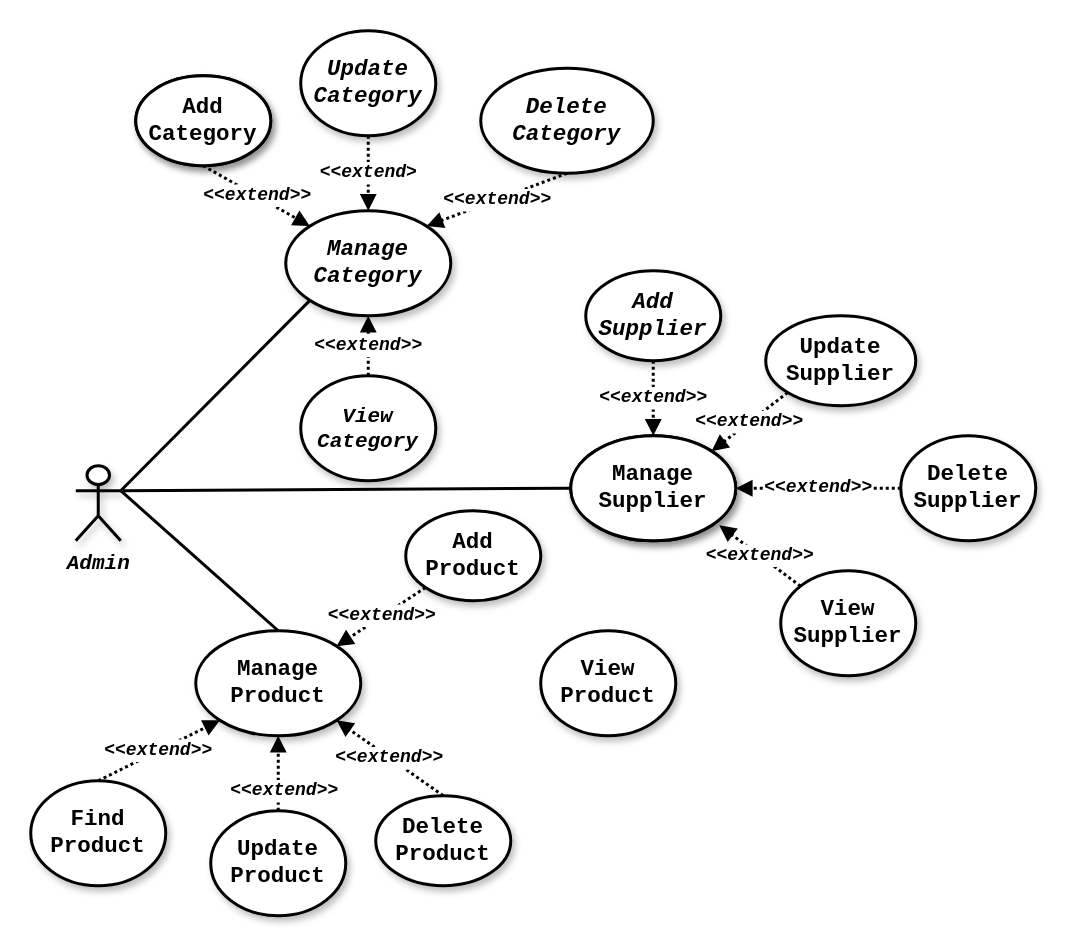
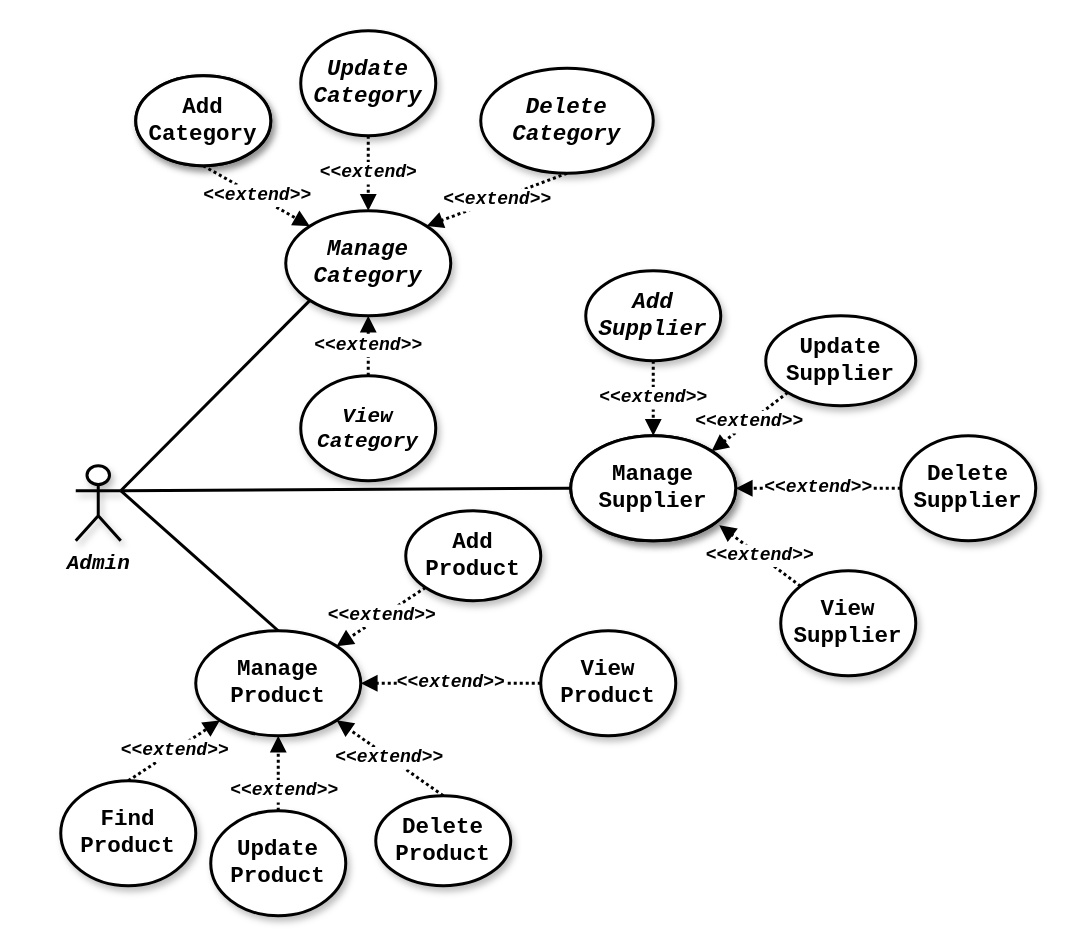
  <mxCell id="0" />
  <mxCell id="1" parent="0" />
  <mxCell id="2" value="Admin" style="shape=umlActor;verticalLabelPosition=bottom;verticalAlign=top;html=1;outlineConnect=0;strokeWidth=2;shadow=1;fontStyle=3;fontFamily=Courier New;fontSize=14;" vertex="1" parent="1"><mxGeometry x="50" y="310" width="30" height="50" as="geometry" /></mxCell>
  <mxCell id="3" value="Manage Category" style="ellipse;whiteSpace=wrap;html=1;shadow=1;strokeWidth=2;fontStyle=3;fontFamily=Courier New;fontSize=15;" vertex="1" parent="1"><mxGeometry x="190" y="140" width="110" height="70" as="geometry" /></mxCell>
  <mxCell id="4" value="Manage Product" style="ellipse;whiteSpace=wrap;html=1;shadow=1;strokeWidth=2;fontStyle=1;fontFamily=Courier New;fontSize=15;" vertex="1" parent="1"><mxGeometry x="130" y="420" width="110" height="70" as="geometry" /></mxCell>
  <mxCell id="5" value="Manage Supplier" style="ellipse;whiteSpace=wrap;html=1;shadow=1;strokeWidth=2;fontStyle=3;fontFamily=Courier New;fontSize=15;gradientColor=none;" vertex="1" parent="1"><mxGeometry x="380" y="290" width="110" height="70" as="geometry" /></mxCell>
  <mxCell id="6" value="" style="endArrow=none;html=1;exitX=1;exitY=0.333;exitDx=0;exitDy=0;exitPerimeter=0;entryX=0;entryY=1;entryDx=0;entryDy=0;strokeWidth=2;fontStyle=3;fontFamily=Courier New;fontSize=14;" edge="1" parent="1" source="2" target="3"><mxGeometry width="50" height="50" relative="1" as="geometry"><mxPoint x="160" y="370" as="sourcePoint" /><mxPoint x="210" y="320" as="targetPoint" /></mxGeometry></mxCell>
  <mxCell id="7" value="" style="endArrow=none;html=1;exitX=1;exitY=0.333;exitDx=0;exitDy=0;exitPerimeter=0;entryX=0;entryY=0.5;entryDx=0;entryDy=0;strokeWidth=2;fontStyle=3;fontFamily=Courier New;fontSize=14;" edge="1" parent="1" source="2" target="5"><mxGeometry width="50" height="50" relative="1" as="geometry"><mxPoint x="120" y="346.667" as="sourcePoint" /><mxPoint x="190" y="230" as="targetPoint" /></mxGeometry></mxCell>
  <mxCell id="8" value="" style="endArrow=none;html=1;exitX=1;exitY=0.333;exitDx=0;exitDy=0;exitPerimeter=0;entryX=0.5;entryY=0;entryDx=0;entryDy=0;strokeWidth=2;fontStyle=3;fontFamily=Courier New;fontSize=14;" edge="1" parent="1" source="2" target="4"><mxGeometry width="50" height="50" relative="1" as="geometry"><mxPoint x="130" y="356.667" as="sourcePoint" /><mxPoint x="200" y="240" as="targetPoint" /></mxGeometry></mxCell>
  <mxCell id="9" value="&amp;lt;&amp;lt;extend&amp;gt;&amp;gt;" style="edgeStyle=none;html=1;entryX=1;entryY=0;entryDx=0;entryDy=0;dashed=1;dashPattern=1 1;fontFamily=Courier New;fontSize=12;strokeWidth=2;fontStyle=3;exitX=0.5;exitY=1;exitDx=0;exitDy=0;endArrow=block;endFill=1;" edge="1" parent="1" source="10" target="3"><mxGeometry relative="1" as="geometry" /></mxCell>
  <mxCell id="10" value="Delete Category" style="ellipse;whiteSpace=wrap;html=1;shadow=1;fontFamily=Courier New;fontSize=15;strokeWidth=2;fontStyle=3" vertex="1" parent="1"><mxGeometry x="320" y="45" width="115" height="70" as="geometry" /></mxCell>
  <mxCell id="11" value="&amp;lt;&amp;lt;extend&amp;gt;" style="edgeStyle=none;html=1;entryX=0.5;entryY=0;entryDx=0;entryDy=0;dashed=1;dashPattern=1 1;fontFamily=Courier New;fontSize=12;strokeWidth=2;fontStyle=3;endArrow=block;endFill=1;" edge="1" parent="1" source="12" target="3"><mxGeometry relative="1" as="geometry" /></mxCell>
  <mxCell id="12" value="Update Category" style="ellipse;whiteSpace=wrap;html=1;shadow=1;fontFamily=Courier New;fontSize=15;strokeWidth=2;fontStyle=3" vertex="1" parent="1"><mxGeometry x="200" y="20" width="90" height="70" as="geometry" /></mxCell>
  <mxCell id="13" value="&amp;lt;&amp;lt;extend&amp;gt;&amp;gt;" style="edgeStyle=none;html=1;entryX=0;entryY=0;entryDx=0;entryDy=0;fontFamily=Courier New;fontSize=12;strokeWidth=2;dashed=1;dashPattern=1 1;fontStyle=3;exitX=0.5;exitY=1;exitDx=0;exitDy=0;endArrow=block;endFill=1;" edge="1" parent="1" source="14" target="3"><mxGeometry relative="1" as="geometry" /></mxCell>
  <mxCell id="14" value="Add Category" style="ellipse;whiteSpace=wrap;html=1;shadow=1;fontFamily=Courier New;fontSize=14;strokeWidth=2;fontStyle=3" vertex="1" parent="1"><mxGeometry x="90" y="50" width="90" height="60" as="geometry" /></mxCell>
  <mxCell id="15" value="&amp;lt;&amp;lt;extend&amp;gt;&amp;gt;" style="edgeStyle=none;html=1;entryX=0.5;entryY=1;entryDx=0;entryDy=0;dashed=1;dashPattern=1 1;fontFamily=Courier New;fontSize=12;strokeWidth=2;fontStyle=3;endArrow=block;endFill=1;" edge="1" parent="1" source="16" target="3"><mxGeometry relative="1" as="geometry"><mxPoint as="offset" /></mxGeometry></mxCell>
  <mxCell id="16" value="View Category" style="ellipse;whiteSpace=wrap;html=1;shadow=1;fontFamily=Courier New;fontSize=14;strokeWidth=2;fontStyle=3" vertex="1" parent="1"><mxGeometry x="200" y="250" width="90" height="70" as="geometry" /></mxCell>
  <mxCell id="17" value="&amp;lt;&amp;lt;extend&amp;gt;&amp;gt;" style="edgeStyle=none;html=1;entryX=0;entryY=1;entryDx=0;entryDy=0;dashed=1;dashPattern=1 1;fontFamily=Courier New;fontSize=12;strokeWidth=2;fontStyle=3;exitX=0.5;exitY=0;exitDx=0;exitDy=0;endArrow=block;endFill=1;" edge="1" parent="1" source="18" target="4"><mxGeometry relative="1" as="geometry" /></mxCell>
- <mxCell id="18" value="Find Product" style="ellipse;whiteSpace=wrap;html=1;shadow=1;fontFamily=Courier New;fontSize=15;strokeWidth=2;fontStyle=1" vertex="1" parent="1"><mxGeometry x="20" y="520" width="90" height="70" as="geometry" /></mxCell>
+ <mxCell id="18" value="Find Product" style="ellipse;whiteSpace=wrap;html=1;shadow=1;fontFamily=Courier New;fontSize=15;strokeWidth=2;fontStyle=1" vertex="1" parent="1"><mxGeometry x="40" y="520" width="90" height="70" as="geometry" /></mxCell>
  <mxCell id="19" value="&amp;lt;&amp;lt;extend&amp;gt;&amp;gt;" style="edgeStyle=none;html=1;entryX=1;entryY=1;entryDx=0;entryDy=0;dashed=1;dashPattern=1 1;fontFamily=Courier New;fontSize=12;strokeWidth=2;fontStyle=3;exitX=0.5;exitY=0;exitDx=0;exitDy=0;endArrow=block;endFill=1;" edge="1" parent="1" source="20" target="4"><mxGeometry relative="1" as="geometry" /></mxCell>
  <mxCell id="20" value="Delete Product" style="ellipse;whiteSpace=wrap;html=1;shadow=1;fontFamily=Courier New;fontSize=15;strokeWidth=2;fontStyle=1" vertex="1" parent="1"><mxGeometry x="250" y="530" width="90" height="60" as="geometry" /></mxCell>
  <mxCell id="21" value="&amp;lt;&amp;lt;extend&amp;gt;&amp;gt;" style="edgeStyle=none;html=1;entryX=0.5;entryY=1;entryDx=0;entryDy=0;dashed=1;dashPattern=1 1;fontFamily=Courier New;fontSize=12;strokeWidth=2;fontStyle=3;endArrow=block;endFill=1;" edge="1" parent="1" source="22" target="4"><mxGeometry x="-0.462" y="-4" relative="1" as="geometry"><mxPoint as="offset" /></mxGeometry></mxCell>
  <mxCell id="22" value="Update Product" style="ellipse;whiteSpace=wrap;html=1;shadow=1;fontFamily=Courier New;fontSize=15;strokeWidth=2;fontStyle=1" vertex="1" parent="1"><mxGeometry x="140" y="540" width="90" height="70" as="geometry" /></mxCell>
  <mxCell id="23" value="&amp;lt;&amp;lt;extend&amp;gt;&amp;gt;" style="edgeStyle=none;html=1;entryX=1;entryY=0;entryDx=0;entryDy=0;dashed=1;dashPattern=1 1;fontFamily=Courier New;fontSize=12;strokeWidth=2;fontStyle=3;exitX=0;exitY=1;exitDx=0;exitDy=0;endArrow=block;endFill=1;" edge="1" parent="1" source="24" target="4"><mxGeometry relative="1" as="geometry" /></mxCell>
  <mxCell id="24" value="Add Product" style="ellipse;whiteSpace=wrap;html=1;shadow=1;fontFamily=Courier New;fontSize=15;strokeWidth=2;fontStyle=1" vertex="1" parent="1"><mxGeometry x="270" y="340" width="90" height="60" as="geometry" /></mxCell>
+ <mxCell id="25" value="&amp;lt;&amp;lt;extend&amp;gt;&amp;gt;" style="edgeStyle=none;html=1;entryX=1;entryY=0.5;entryDx=0;entryDy=0;dashed=1;dashPattern=1 1;fontFamily=Courier New;fontSize=12;strokeWidth=2;fontStyle=3;endArrow=block;endFill=1;" edge="1" parent="1" source="26" target="4"><mxGeometry relative="1" as="geometry" /></mxCell>
  <mxCell id="26" value="View Product" style="ellipse;whiteSpace=wrap;html=1;shadow=1;fontFamily=Courier New;fontSize=15;strokeWidth=2;fontStyle=1" vertex="1" parent="1"><mxGeometry x="360" y="420" width="90" height="70" as="geometry" /></mxCell>
  <mxCell id="27" value="&amp;lt;&amp;lt;extend&amp;gt;&amp;gt;" style="edgeStyle=none;html=1;entryX=1;entryY=0.5;entryDx=0;entryDy=0;dashed=1;dashPattern=1 1;fontFamily=Courier New;fontSize=12;strokeWidth=2;fontStyle=3;endArrow=block;endFill=1;" edge="1" parent="1" source="28" target="5"><mxGeometry relative="1" as="geometry" /></mxCell>
  <mxCell id="28" value="Delete Supplier" style="ellipse;whiteSpace=wrap;html=1;shadow=1;fontFamily=Courier New;fontSize=15;strokeWidth=2;fontStyle=1" vertex="1" parent="1"><mxGeometry x="600" y="290" width="90" height="70" as="geometry" /></mxCell>
  <mxCell id="29" value="&lt;span style=&quot;color: rgb(0, 0, 0); font-family: &amp;quot;courier new&amp;quot;; font-size: 12px; letter-spacing: normal; text-align: center; text-indent: 0px; text-transform: none; word-spacing: 0px; background-color: rgb(255, 255, 255); display: inline; float: none;&quot;&gt;&amp;lt;&amp;lt;extend&amp;gt;&amp;gt;&lt;/span&gt;" style="edgeStyle=none;html=1;entryX=1;entryY=0;entryDx=0;entryDy=0;dashed=1;dashPattern=1 1;fontFamily=Courier New;fontSize=12;strokeWidth=2;fontStyle=3;exitX=0;exitY=1;exitDx=0;exitDy=0;endArrow=block;endFill=1;" edge="1" parent="1" source="30" target="5"><mxGeometry relative="1" as="geometry"><mxPoint x="484.306" y="279.167" as="sourcePoint" /><mxPoint x="414.891" y="301.251" as="targetPoint" /></mxGeometry></mxCell>
  <mxCell id="30" value="Update Supplier" style="ellipse;whiteSpace=wrap;html=1;shadow=1;fontFamily=Courier New;fontSize=15;strokeWidth=2;fontStyle=1" vertex="1" parent="1"><mxGeometry x="510" y="210" width="100" height="60" as="geometry" /></mxCell>
  <mxCell id="31" value="&amp;lt;&amp;lt;extend&amp;gt;&amp;gt;" style="edgeStyle=none;html=1;entryX=0.5;entryY=0;entryDx=0;entryDy=0;dashed=1;dashPattern=1 1;fontFamily=Courier New;fontSize=12;strokeWidth=2;fontStyle=3;endArrow=block;endFill=1;" edge="1" parent="1" source="32" target="5"><mxGeometry relative="1" as="geometry" /></mxCell>
  <mxCell id="32" value="Add Supplier" style="ellipse;whiteSpace=wrap;html=1;shadow=1;fontFamily=Courier New;fontSize=15;strokeWidth=2;fontStyle=3" vertex="1" parent="1"><mxGeometry x="390" y="180" width="90" height="60" as="geometry" /></mxCell>
  <mxCell id="33" value="View Supplier" style="ellipse;whiteSpace=wrap;html=1;shadow=1;fontFamily=Courier New;fontSize=15;strokeWidth=2;fontStyle=1" vertex="1" parent="1"><mxGeometry x="520" y="380" width="90" height="70" as="geometry" /></mxCell>
  <mxCell id="34" value="&amp;lt;&amp;lt;extend&amp;gt;&amp;gt;" style="edgeStyle=none;html=1;entryX=1;entryY=1;entryDx=0;entryDy=0;dashed=1;dashPattern=1 1;fontFamily=Courier New;fontSize=12;strokeWidth=2;fontStyle=3;exitX=0;exitY=0;exitDx=0;exitDy=0;endArrow=block;endFill=1;" edge="1" parent="1" source="33"><mxGeometry relative="1" as="geometry"><mxPoint x="548.005" y="390.388" as="sourcePoint" /><mxPoint x="478.997" y="349.681" as="targetPoint" /></mxGeometry></mxCell>
  <mxCell id="35" value="Add Category" style="ellipse;whiteSpace=wrap;html=1;shadow=1;fontFamily=Courier New;fontSize=15;strokeWidth=2;fontStyle=1" vertex="1" parent="1"><mxGeometry x="90" y="50" width="90" height="60" as="geometry" /></mxCell>
  <mxCell id="36" value="Manage Supplier" style="ellipse;whiteSpace=wrap;html=1;shadow=1;strokeWidth=2;fontStyle=1;fontFamily=Courier New;fontSize=15;gradientColor=none;" vertex="1" parent="1"><mxGeometry x="380" y="290" width="110" height="70" as="geometry" /></mxCell>
